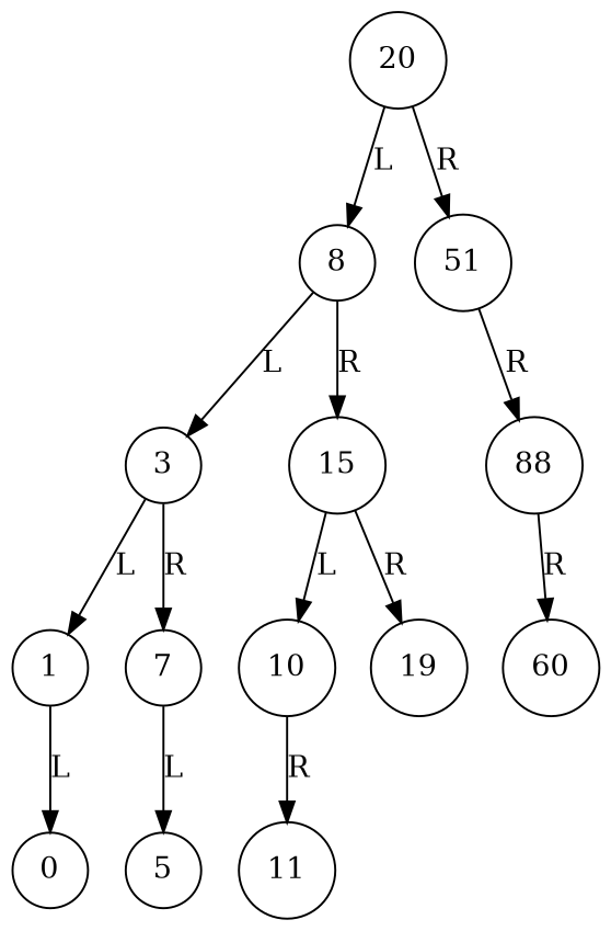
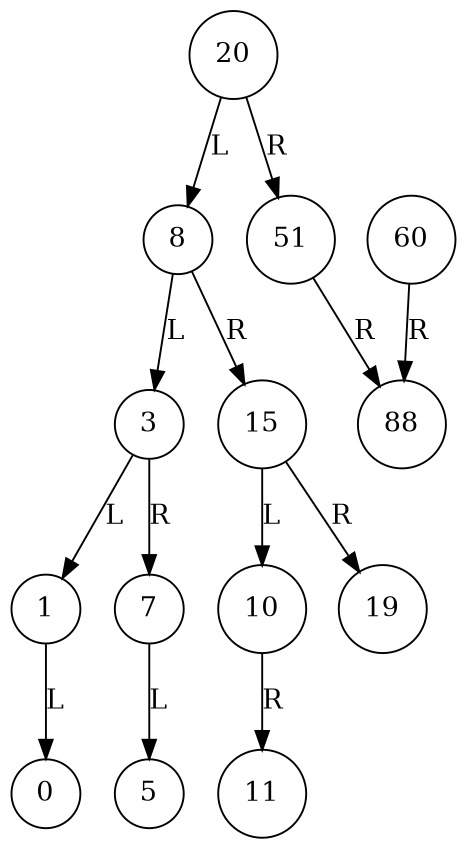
  digraph {
    node [shape=circle]
    n1 [label=20]
    n2 [label=8]
    n3 [label=51]
    n4 [label=3]
    n5 [label=15]
    n6 [label=88]
    n7 [label=1]
    n8 [label=7]
    n9 [label=10]
    n10 [label=19]
    n11 [label=0]
    n12 [label=5]
    n13 [label=11]
    n14 [label=60]
    n1 -> n2 [label=L]
    n1 -> n3 [label=R]
    n2 -> n4 [label=L]
    n2 -> n5 [label=R]
    n3 -> n6 [label=R]
    n4 -> n7 [label=L]
    n4 -> n8 [label=R]
    n5 -> n9 [label=L]
    n5 -> n10 [label=R]
-   n6 -> n14 [label=R]
+   n14 -> n6 [label=R]
    n7 -> n11 [label=L]
    n8 -> n12 [label=L]
    n9 -> n13 [label=R]
  }
